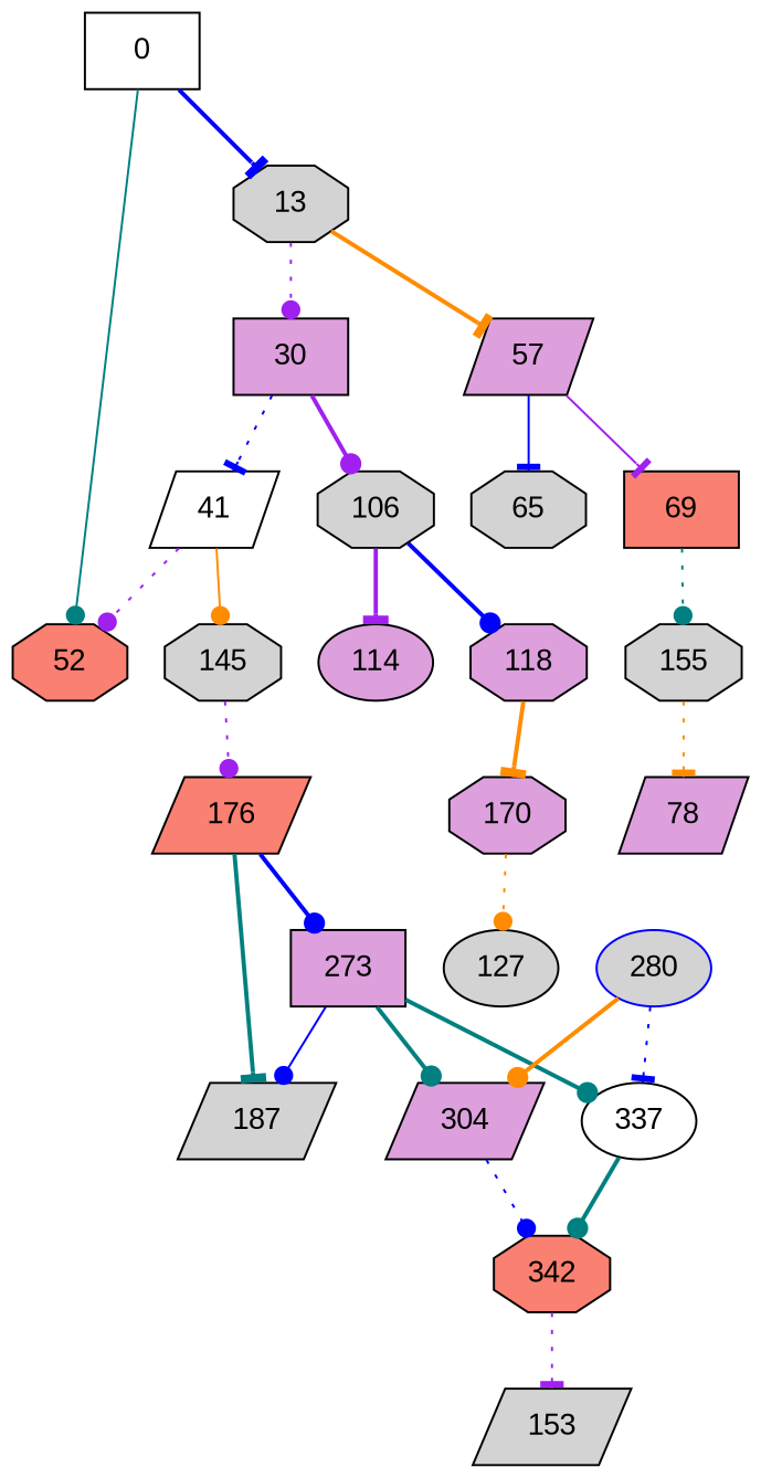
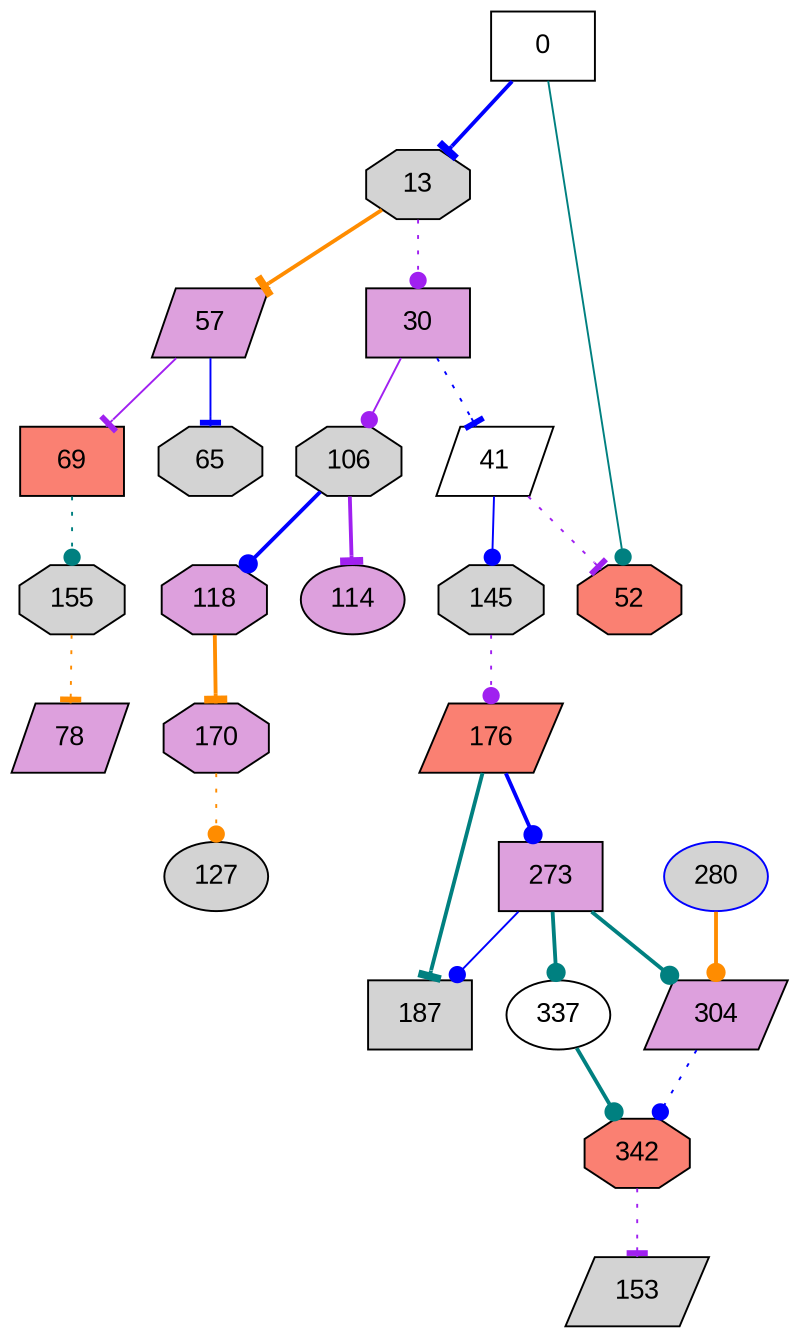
  digraph {
    fontname="Liberation Sans"
    node [fillcolor=lightgrey fontname="Liberation Sans" shape=octagon style=filled]
    edge [arrowhead=dot color=blue fontname="Liberation Sans" style=bold]
    0 [fillcolor=white shape=box]
    13
    52 [fillcolor=salmon]
    30 [fillcolor=plum shape=box]
    57 [fillcolor=plum shape=parallelogram]
    41 [fillcolor=white shape=parallelogram]
    106
    65
    69 [fillcolor=salmon shape=box]
    176 [fillcolor=salmon shape=parallelogram]
    145
    273 [fillcolor=plum shape=box]
-   187 [shape=parallelogram]
+   187 [shape=box]
    304 [fillcolor=plum shape=parallelogram]
    337 [fillcolor=white shape=ellipse]
    342 [fillcolor=salmon]
    78 [fillcolor=plum shape=parallelogram]
    155
    114 [fillcolor=plum shape=ellipse]
    118 [fillcolor=plum]
    170 [fillcolor=plum]
    127 [shape=ellipse]
    153 [shape=parallelogram]
    280 [color=blue shape=ellipse]
    0 -> 13 [arrowhead=tee]
    0 -> 52 [color=teal style=solid]
    13 -> 30 [color=purple style=dotted]
    13 -> 57 [arrowhead=tee color=darkorange]
    30 -> 41 [arrowhead=tee style=dotted]
-   30 -> 106 [color=purple]
+   30 -> 106 [color=purple style=solid]
    57 -> 65 [arrowhead=tee style=solid]
    57 -> 69 [arrowhead=tee color=purple style=solid]
-   41 -> 52 [color=purple style=dotted]
-   41 -> 145 [color=darkorange style=solid]
+   41 -> 52 [arrowhead=tee color=purple style=dotted]
+   41 -> 145 [style=solid]
    106 -> 114 [arrowhead=tee color=purple]
    106 -> 118
    69 -> 155 [color=teal style=dotted]
    176 -> 273
    176 -> 187 [arrowhead=tee color=teal]
    145 -> 176 [color=purple style=dotted]
    273 -> 187 [style=solid]
    273 -> 304 [color=teal]
    273 -> 337 [color=teal]
    304 -> 342 [style=dotted]
    337 -> 342 [color=teal]
    342 -> 153 [arrowhead=tee color=purple style=dotted]
    155 -> 78 [arrowhead=tee color=darkorange style=dotted]
    118 -> 170 [arrowhead=tee color=darkorange]
    170 -> 127 [color=darkorange style=dotted]
    280 -> 304 [color=darkorange]
-   280 -> 337 [arrowhead=tee style=dotted]
  }
